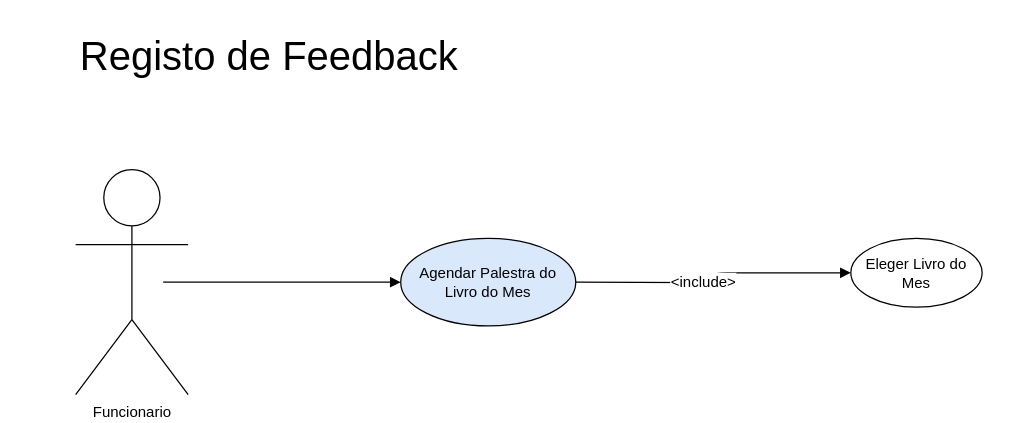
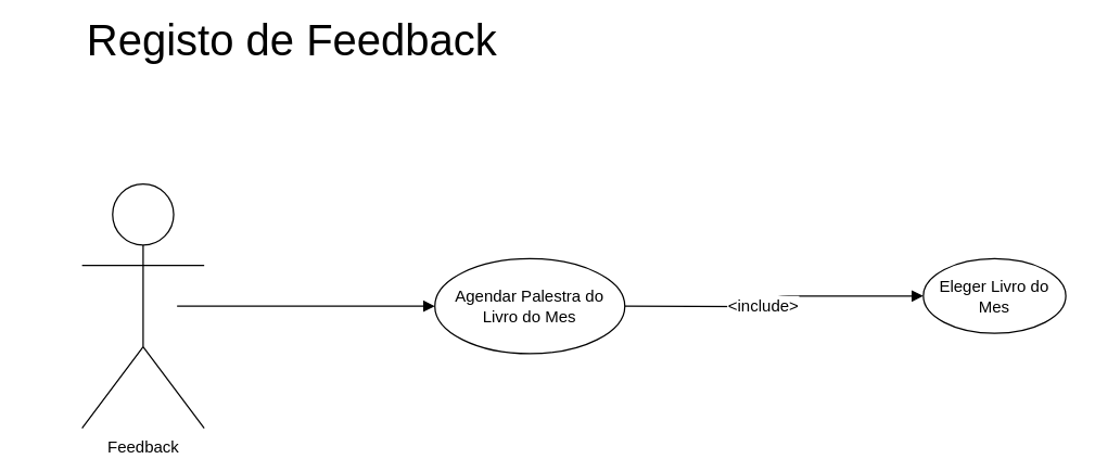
  <mxCell id="0" />
  <mxCell id="1" parent="0" />
- <mxCell id="2" value="&lt;span style=&quot;font-size: 32px&quot;&gt;Registo de Feedback&lt;/span&gt;" style="text;html=1;strokeColor=none;fillColor=none;align=center;verticalAlign=middle;whiteSpace=wrap;rounded=0;" parent="1" vertex="1"><mxGeometry x="20" y="35" width="390" height="20" as="geometry" /></mxCell>
- <mxCell id="3" value="Funcionario" style="shape=umlActor;verticalLabelPosition=bottom;labelBackgroundColor=#ffffff;verticalAlign=top;html=1;outlineConnect=0;" parent="1" vertex="1"><mxGeometry x="60" y="135" width="90" height="180" as="geometry" /></mxCell>
- <mxCell id="4" value="Agendar Palestra do Livro do Mes" style="ellipse;whiteSpace=wrap;html=1;fillColor=#dae8fc;" parent="1" vertex="1"><mxGeometry x="320" y="190" width="140" height="70" as="geometry" /></mxCell>
+ <mxCell id="2" value="&lt;span style=&quot;font-size: 32px&quot;&gt;Registo de Feedback&lt;/span&gt;" style="text;html=1;strokeColor=none;fillColor=none;align=center;verticalAlign=middle;whiteSpace=wrap;rounded=0;" parent="1" vertex="1"><mxGeometry x="20" y="20" width="390" height="20" as="geometry" /></mxCell>
+ <mxCell id="3" value="Feedback" style="shape=umlActor;verticalLabelPosition=bottom;labelBackgroundColor=#ffffff;verticalAlign=top;html=1;outlineConnect=0;" parent="1" vertex="1"><mxGeometry x="60" y="135" width="90" height="180" as="geometry" /></mxCell>
+ <mxCell id="4" value="Agendar Palestra do Livro do Mes" style="ellipse;whiteSpace=wrap;html=1;" parent="1" vertex="1"><mxGeometry x="320" y="190" width="140" height="70" as="geometry" /></mxCell>
  <mxCell id="5" value="" style="endArrow=block;endFill=1;html=1;edgeStyle=orthogonalEdgeStyle;align=left;verticalAlign=top;" parent="1" edge="1"><mxGeometry x="-0.904" y="-15" relative="1" as="geometry"><mxPoint x="130" y="225" as="sourcePoint" /><mxPoint x="320" y="225" as="targetPoint" /><Array as="points"><mxPoint x="140" y="225" /></Array><mxPoint as="offset" /></mxGeometry></mxCell>
  <mxCell id="6" value="Eleger Livro do Mes" style="ellipse;whiteSpace=wrap;html=1;" parent="1" vertex="1"><mxGeometry x="680" y="190" width="105" height="55" as="geometry" /></mxCell>
  <mxCell id="7" value="" style="endArrow=block;endFill=1;html=1;edgeStyle=orthogonalEdgeStyle;align=left;verticalAlign=top;entryX=0;entryY=0.5;entryDx=0;entryDy=0;" parent="1" target="6" edge="1"><mxGeometry x="-1" relative="1" as="geometry"><mxPoint x="460" y="225" as="sourcePoint" /><mxPoint x="620" y="225" as="targetPoint" /></mxGeometry></mxCell>
  <mxCell id="8" value="&amp;lt;include&amp;gt;" style="text;html=1;resizable=0;points=[];align=center;verticalAlign=middle;labelBackgroundColor=#ffffff;" parent="7" vertex="1" connectable="0"><mxGeometry x="-0.113" y="1" relative="1" as="geometry"><mxPoint as="offset" /></mxGeometry></mxCell>
